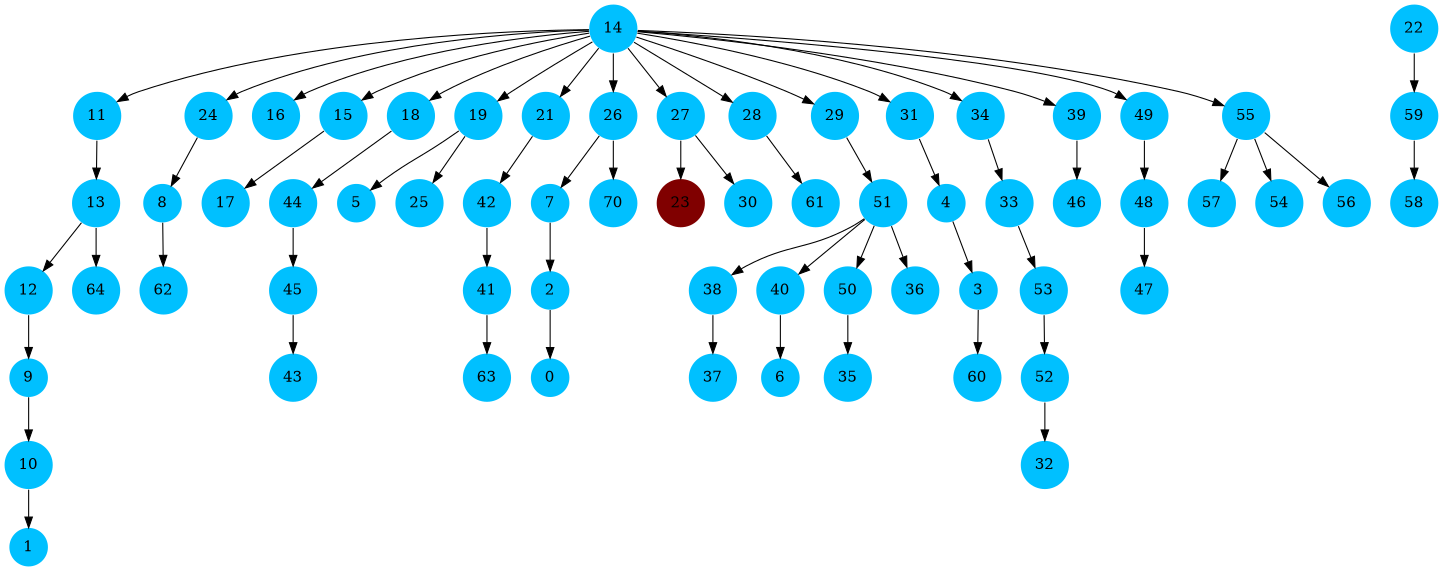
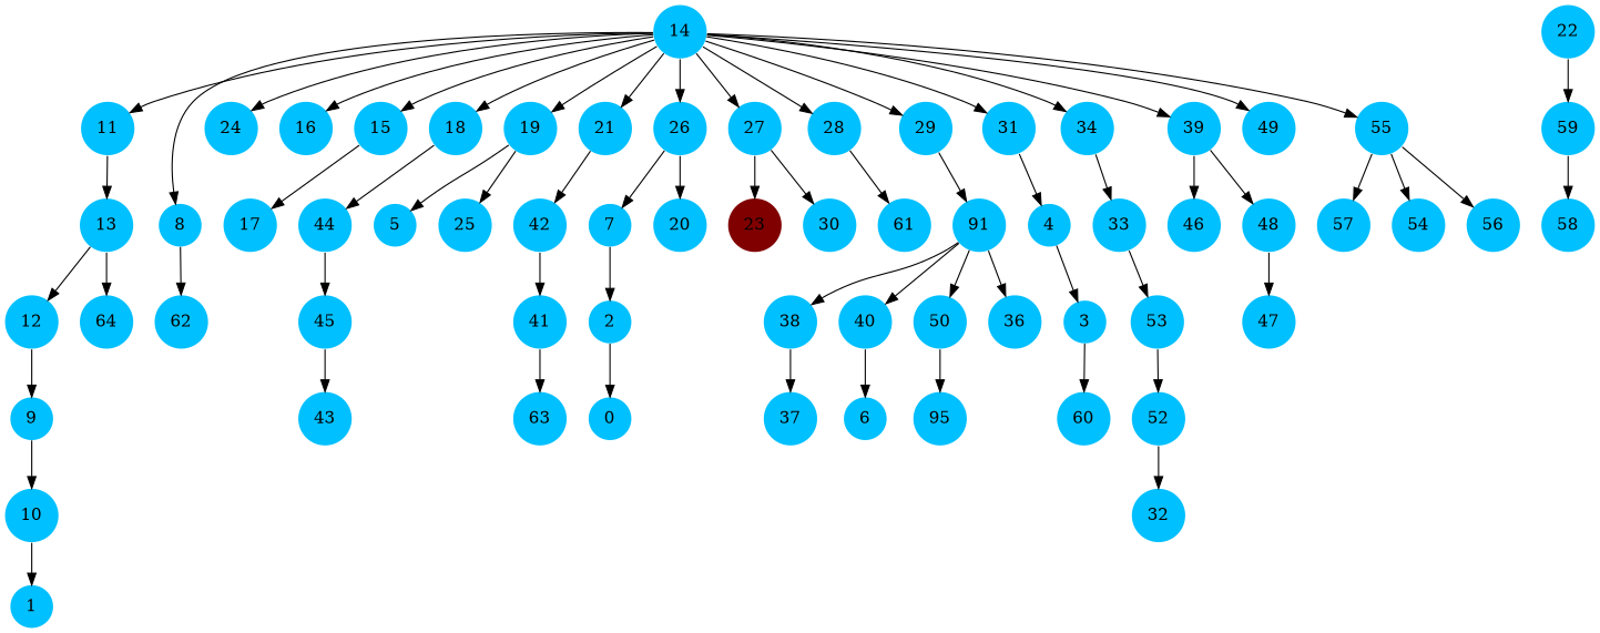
  digraph {
    node [fillcolor="#00c0ff" penwidth=0 shape=circle style=filled]
    2
    0
    3
    60
    4
    7
    8
    62
    9
    10
    1
    11
    13
    12
    64
    14
    15
    16
    18
    19
    21
    24
    26
    27
    28
    29
    31
    34
    39
    49
    55
    17
    44
    5
    25
    42
    22
    59
-   20 [label=70]
+   20
    23 [fillcolor="#800000"]
    30
    61
-   51
+   51 [label=91]
    33
    46
    48
    54
    56
    57
    45
    41
    58
    36
    38
    40
    50
    53
    52
    37
    6
    63
    43
    47
-   35
+   35 [label=95]
    32
    2 -> 0
    3 -> 60
    4 -> 3
    7 -> 2
    8 -> 62
    9 -> 10
    10 -> 1
    11 -> 13
    13 -> 12
    13 -> 64
    12 -> 9
-   24 -> 8
+   14 -> 8
    14 -> 11
    14 -> 15
    14 -> 16
    14 -> 18
    14 -> 19
    14 -> 21
    14 -> 24
    14 -> 26
    14 -> 27
    14 -> 28
    14 -> 29
    14 -> 31
    14 -> 34
    14 -> 39
    14 -> 49
    14 -> 55
    15 -> 17
    18 -> 44
    19 -> 5
    19 -> 25
    21 -> 42
    26 -> 7
    26 -> 20
    27 -> 23
    27 -> 30
    28 -> 61
    29 -> 51
    31 -> 4
    34 -> 33
    39 -> 46
-   49 -> 48
+   39 -> 48
    55 -> 54
    55 -> 56
    55 -> 57
    44 -> 45
    42 -> 41
    22 -> 59
    59 -> 58
    51 -> 36
    51 -> 38
    51 -> 40
    51 -> 50
    33 -> 53
    48 -> 47
    45 -> 43
    41 -> 63
    38 -> 37
    40 -> 6
    50 -> 35
    53 -> 52
    52 -> 32
  }
